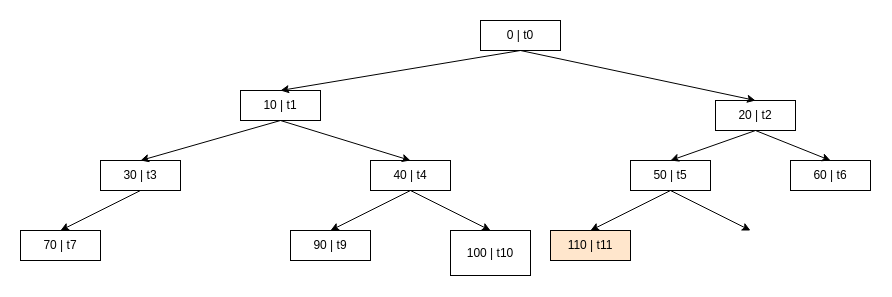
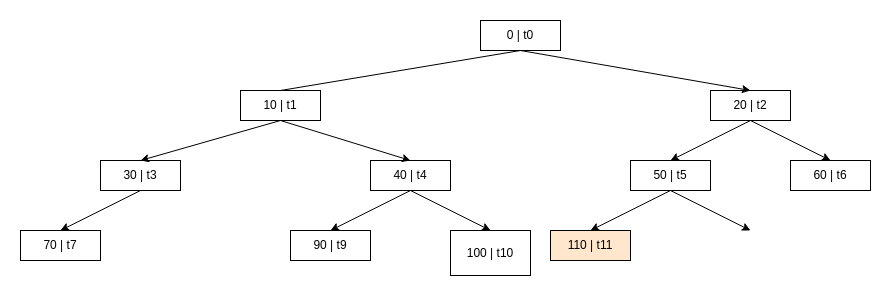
  <mxCell id="0" />
  <mxCell id="1" parent="0" />
  <mxCell id="2" value="30 | t3" style="rounded=0;whiteSpace=wrap;html=1;" parent="1" vertex="1"><mxGeometry x="100" y="160" width="80" height="30" as="geometry" /></mxCell>
  <mxCell id="3" value="70 | t7" style="rounded=0;whiteSpace=wrap;html=1;" parent="1" vertex="1"><mxGeometry x="20" y="230" width="80" height="30" as="geometry" /></mxCell>
  <mxCell id="4" value="" style="endArrow=classic;html=1;exitX=0.5;exitY=1;exitDx=0;exitDy=0;entryX=0.5;entryY=0;entryDx=0;entryDy=0;" parent="1" source="2" target="3" edge="1"><mxGeometry width="50" height="50" relative="1" as="geometry"><mxPoint x="20" y="330" as="sourcePoint" /><mxPoint x="70" y="280" as="targetPoint" /></mxGeometry></mxCell>
  <mxCell id="5" value="40 | t4" style="rounded=0;whiteSpace=wrap;html=1;" parent="1" vertex="1"><mxGeometry x="370" y="160" width="80" height="30" as="geometry" /></mxCell>
  <mxCell id="6" value="90 | t9" style="rounded=0;whiteSpace=wrap;html=1;" parent="1" vertex="1"><mxGeometry x="290" y="230" width="80" height="30" as="geometry" /></mxCell>
  <mxCell id="7" value="100 | t10" style="rounded=0;whiteSpace=wrap;html=1;" parent="1" vertex="1"><mxGeometry x="450" y="230" width="80" height="45" as="geometry" /></mxCell>
  <mxCell id="8" value="" style="endArrow=classic;html=1;exitX=0.5;exitY=1;exitDx=0;exitDy=0;entryX=0.5;entryY=0;entryDx=0;entryDy=0;" parent="1" source="5" target="6" edge="1"><mxGeometry width="50" height="50" relative="1" as="geometry"><mxPoint x="290" y="330" as="sourcePoint" /><mxPoint x="340" y="280" as="targetPoint" /></mxGeometry></mxCell>
  <mxCell id="9" value="" style="endArrow=classic;html=1;entryX=0.5;entryY=0;entryDx=0;entryDy=0;exitX=0.5;exitY=1;exitDx=0;exitDy=0;" parent="1" source="5" target="7" edge="1"><mxGeometry width="50" height="50" relative="1" as="geometry"><mxPoint x="290" y="330" as="sourcePoint" /><mxPoint x="340" y="280" as="targetPoint" /></mxGeometry></mxCell>
  <mxCell id="10" value="50 | t5" style="rounded=0;whiteSpace=wrap;html=1;" parent="1" vertex="1"><mxGeometry x="630" y="160" width="80" height="30" as="geometry" /></mxCell>
  <mxCell id="11" value="110 | t11" style="rounded=0;whiteSpace=wrap;html=1;fillColor=#ffe6cc;" parent="1" vertex="1"><mxGeometry x="550" y="230" width="80" height="30" as="geometry" /></mxCell>
  <mxCell id="12" value="" style="endArrow=classic;html=1;exitX=0.5;exitY=1;exitDx=0;exitDy=0;entryX=0.5;entryY=0;entryDx=0;entryDy=0;" parent="1" source="10" target="11" edge="1"><mxGeometry width="50" height="50" relative="1" as="geometry"><mxPoint x="550" y="330" as="sourcePoint" /><mxPoint x="600" y="280" as="targetPoint" /></mxGeometry></mxCell>
  <mxCell id="13" value="" style="endArrow=classic;html=1;entryX=0.5;entryY=0;entryDx=0;entryDy=0;exitX=0.5;exitY=1;exitDx=0;exitDy=0;" parent="1" source="10" edge="1"><mxGeometry width="50" height="50" relative="1" as="geometry"><mxPoint x="550" y="330" as="sourcePoint" /><mxPoint x="750" y="230" as="targetPoint" /></mxGeometry></mxCell>
  <mxCell id="14" value="10 | t1" style="rounded=0;whiteSpace=wrap;html=1;" parent="1" vertex="1"><mxGeometry x="240" y="90" width="80" height="30" as="geometry" /></mxCell>
  <mxCell id="15" value="" style="endArrow=classic;html=1;exitX=0.5;exitY=1;exitDx=0;exitDy=0;entryX=0.5;entryY=0;entryDx=0;entryDy=0;" parent="1" source="14" target="2" edge="1"><mxGeometry width="50" height="50" relative="1" as="geometry"><mxPoint x="20" y="470" as="sourcePoint" /><mxPoint x="70" y="420" as="targetPoint" /></mxGeometry></mxCell>
  <mxCell id="16" value="" style="endArrow=classic;html=1;exitX=0.5;exitY=1;exitDx=0;exitDy=0;entryX=0.5;entryY=0;entryDx=0;entryDy=0;" parent="1" source="14" target="5" edge="1"><mxGeometry width="50" height="50" relative="1" as="geometry"><mxPoint x="20" y="470" as="sourcePoint" /><mxPoint x="70" y="420" as="targetPoint" /></mxGeometry></mxCell>
- <mxCell id="17" value="20 | t2" style="rounded=0;whiteSpace=wrap;html=1;" parent="1" vertex="1"><mxGeometry x="715" y="100" width="80" height="30" as="geometry" /></mxCell>
+ <mxCell id="17" value="20 | t2" style="rounded=0;whiteSpace=wrap;html=1;" parent="1" vertex="1"><mxGeometry x="710" y="90" width="80" height="30" as="geometry" /></mxCell>
  <mxCell id="18" value="60 | t6" style="rounded=0;whiteSpace=wrap;html=1;" parent="1" vertex="1"><mxGeometry x="790" y="160" width="80" height="30" as="geometry" /></mxCell>
  <mxCell id="19" value="" style="endArrow=classic;html=1;exitX=0.5;exitY=1;exitDx=0;exitDy=0;" parent="1" source="17" edge="1"><mxGeometry width="50" height="50" relative="1" as="geometry"><mxPoint x="630" y="260" as="sourcePoint" /><mxPoint x="670" y="160" as="targetPoint" /></mxGeometry></mxCell>
  <mxCell id="20" value="" style="endArrow=classic;html=1;entryX=0.5;entryY=0;entryDx=0;entryDy=0;exitX=0.5;exitY=1;exitDx=0;exitDy=0;" parent="1" source="17" target="18" edge="1"><mxGeometry width="50" height="50" relative="1" as="geometry"><mxPoint x="630" y="260" as="sourcePoint" /><mxPoint x="680" y="210" as="targetPoint" /></mxGeometry></mxCell>
  <mxCell id="21" value="0 | t0" style="rounded=0;whiteSpace=wrap;html=1;" parent="1" vertex="1"><mxGeometry x="480" y="20" width="80" height="30" as="geometry" /></mxCell>
- <mxCell id="22" value="" style="endArrow=classic;html=1;exitX=0.5;exitY=1;exitDx=0;exitDy=0;entryX=0.5;entryY=0;entryDx=0;entryDy=0;" parent="1" source="21" target="14" edge="1"><mxGeometry width="50" height="50" relative="1" as="geometry"><mxPoint x="20" y="330" as="sourcePoint" /><mxPoint x="70" y="280" as="targetPoint" /></mxGeometry></mxCell>
+ <mxCell id="22" value="" style="endArrow=none;html=1;exitX=0.5;exitY=1;exitDx=0;exitDy=0;entryX=0.5;entryY=0;entryDx=0;entryDy=0;" parent="1" source="21" target="14" edge="1"><mxGeometry width="50" height="50" relative="1" as="geometry"><mxPoint x="20" y="330" as="sourcePoint" /><mxPoint x="70" y="280" as="targetPoint" /></mxGeometry></mxCell>
  <mxCell id="23" value="" style="endArrow=classic;html=1;exitX=0.5;exitY=1;exitDx=0;exitDy=0;entryX=0.5;entryY=0;entryDx=0;entryDy=0;" parent="1" source="21" target="17" edge="1"><mxGeometry width="50" height="50" relative="1" as="geometry"><mxPoint x="20" y="330" as="sourcePoint" /><mxPoint x="560" y="150" as="targetPoint" /></mxGeometry></mxCell>
